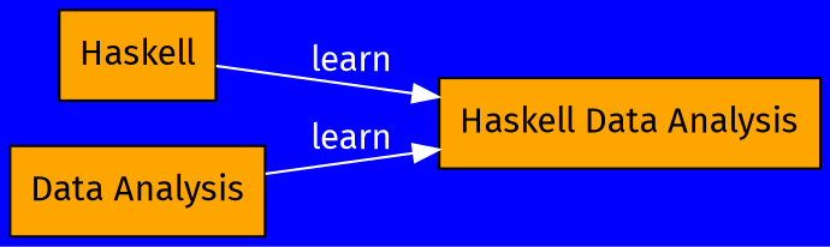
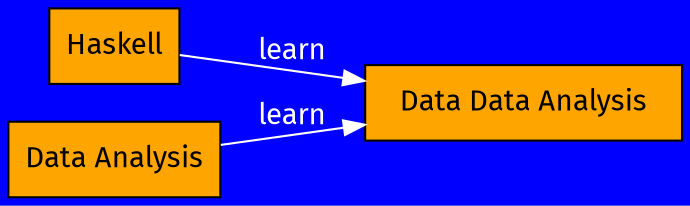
  digraph {
    bgcolor=blue
    fontname="Fira Sans"
    rankdir=LR
    node [fillcolor=orange fontname="Fira Sans" shape=box style=filled]
    edge [color=white fontcolor=white fontname="Fira Sans" weight=10]
    n1 [label=Haskell]
-   n2 [label="Haskell Data Analysis"]
+   n2 [label="Data Data Analysis"]
    n3 [label="Data Analysis"]
    n1 -> n2 [label=learn]
    n3 -> n2 [label=learn]
  }
